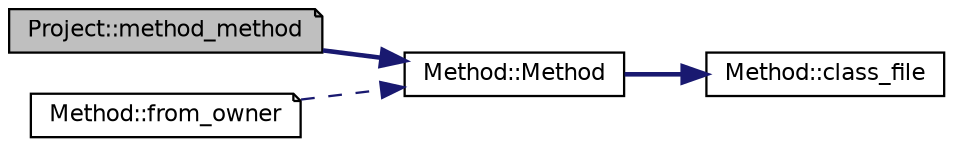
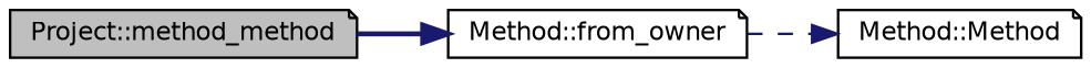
  digraph {
    rankdir=LR
    node [color=black fontname=Helvetica fontsize=10 shape=note]
    edge [color=midnightblue fontname=Helvetica fontsize=10 labelfontname=Helvetica labelfontsize=10 style=bold]
    n1 [fillcolor=grey75 fontcolor=black height=0.2 label="Project::method_method" style=filled width=0.4]
    n2 [height=0.2 label="Method::from_owner" width=0.4]
-   n3 [height=0.2 label="Method::Method" shape=box width=0.4]
-   n4 [height=0.2 label="Method::class_file" shape=box width=0.4]
-   n1 -> n3
+   n3 [height=0.2 label="Method::Method" width=0.4]
+   n1 -> n2
    n2 -> n3 [style=dashed]
-   n3 -> n4
  }
